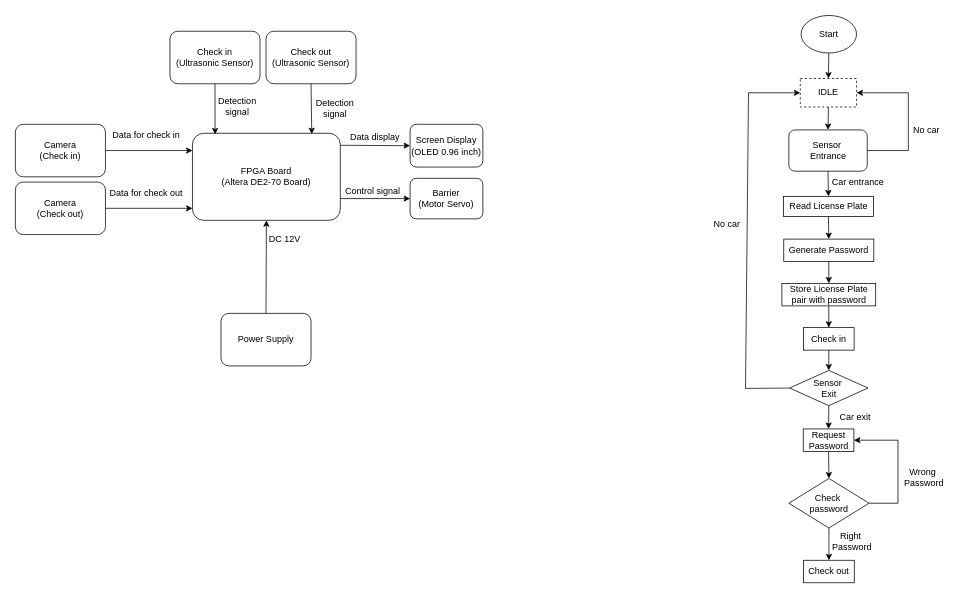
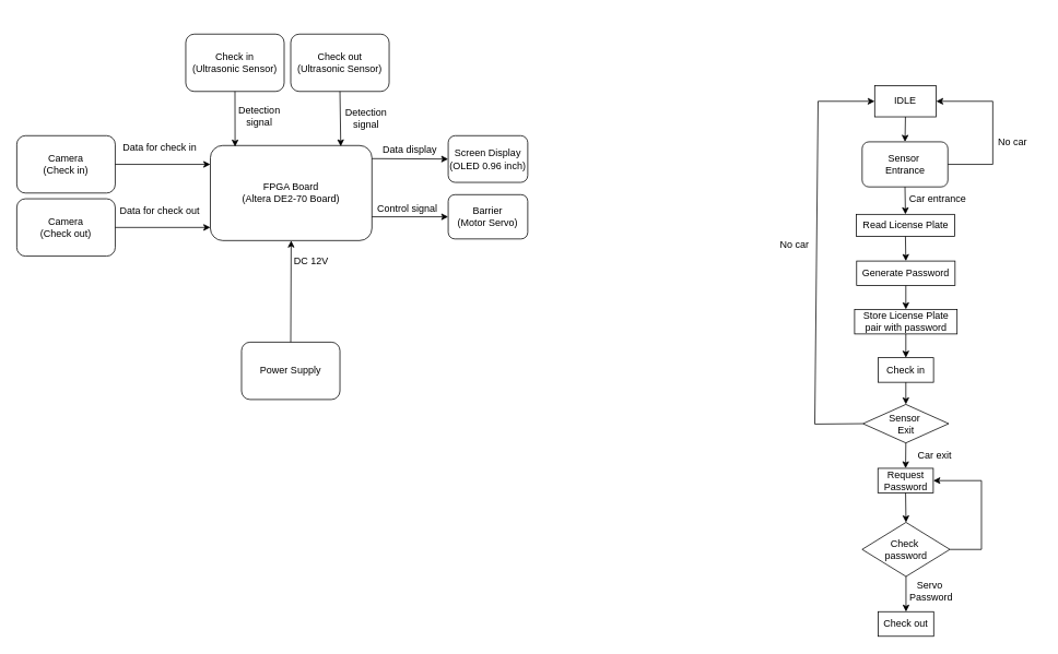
  <mxCell id="0" />
  <mxCell id="1" parent="0" />
  <mxCell id="2" value="FPGA Board&lt;div&gt;(Altera DE2-70 Board)&lt;/div&gt;" style="rounded=1;whiteSpace=wrap;html=1;arcSize=13;" vertex="1" parent="1"><mxGeometry x="256" y="177" width="197" height="116" as="geometry" /></mxCell>
  <mxCell id="3" value="Screen Display&lt;div&gt;(OLED 0.96 inch)&lt;/div&gt;" style="rounded=1;whiteSpace=wrap;html=1;" vertex="1" parent="1"><mxGeometry x="546" y="165" width="97" height="57" as="geometry" /></mxCell>
  <mxCell id="4" value="Power Supply" style="rounded=1;whiteSpace=wrap;html=1;" vertex="1" parent="1"><mxGeometry x="294" y="417" width="120" height="70" as="geometry" /></mxCell>
  <mxCell id="5" value="Barrier&lt;div&gt;(Motor Servo)&lt;/div&gt;" style="rounded=1;whiteSpace=wrap;html=1;" vertex="1" parent="1"><mxGeometry x="546" y="237" width="97" height="54" as="geometry" /></mxCell>
  <mxCell id="6" value="Check in&lt;br&gt;&lt;div&gt;(Ultrasonic Sensor)&lt;/div&gt;" style="rounded=1;whiteSpace=wrap;html=1;" vertex="1" parent="1"><mxGeometry x="226" y="41" width="120" height="70" as="geometry" /></mxCell>
  <mxCell id="7" value="" style="endArrow=classic;html=1;rounded=0;entryX=0.5;entryY=1;entryDx=0;entryDy=0;exitX=0.5;exitY=0;exitDx=0;exitDy=0;" edge="1" parent="1" source="4" target="2"><mxGeometry width="50" height="50" relative="1" as="geometry"><mxPoint x="299" y="317" as="sourcePoint" /><mxPoint x="349" y="267" as="targetPoint" /></mxGeometry></mxCell>
  <mxCell id="8" value="" style="endArrow=classic;html=1;rounded=0;entryX=0;entryY=0.5;entryDx=0;entryDy=0;" edge="1" parent="1" target="3"><mxGeometry width="50" height="50" relative="1" as="geometry"><mxPoint x="453" y="193" as="sourcePoint" /><mxPoint x="525" y="190" as="targetPoint" /></mxGeometry></mxCell>
  <mxCell id="9" value="DC 12V" style="text;html=1;align=center;verticalAlign=middle;whiteSpace=wrap;rounded=0;" vertex="1" parent="1"><mxGeometry x="349" y="303" width="60" height="30" as="geometry" /></mxCell>
  <mxCell id="10" value="Detection signal" style="text;html=1;align=center;verticalAlign=middle;whiteSpace=wrap;rounded=0;" vertex="1" parent="1"><mxGeometry x="286" y="126" width="60" height="30" as="geometry" /></mxCell>
  <mxCell id="11" value="Control signal" style="text;html=1;align=center;verticalAlign=middle;whiteSpace=wrap;rounded=0;" vertex="1" parent="1"><mxGeometry x="450" y="239" width="93" height="30" as="geometry" /></mxCell>
  <mxCell id="12" value="Data display" style="text;html=1;align=center;verticalAlign=middle;whiteSpace=wrap;rounded=0;" vertex="1" parent="1"><mxGeometry x="459" y="167" width="81" height="30" as="geometry" /></mxCell>
  <mxCell id="13" value="Check out&lt;br&gt;&lt;div&gt;(Ultrasonic Sensor)&lt;/div&gt;" style="rounded=1;whiteSpace=wrap;html=1;" vertex="1" parent="1"><mxGeometry x="354" y="41" width="120" height="70" as="geometry" /></mxCell>
  <mxCell id="14" value="" style="endArrow=classic;html=1;rounded=0;exitX=1;exitY=0.75;exitDx=0;exitDy=0;entryX=0;entryY=0.5;entryDx=0;entryDy=0;" edge="1" parent="1" source="2" target="5"><mxGeometry width="50" height="50" relative="1" as="geometry"><mxPoint x="441" y="251" as="sourcePoint" /><mxPoint x="491" y="201" as="targetPoint" /><Array as="points" /></mxGeometry></mxCell>
  <mxCell id="15" value="" style="endArrow=classic;html=1;rounded=0;exitX=0.5;exitY=1;exitDx=0;exitDy=0;entryX=0.153;entryY=0.012;entryDx=0;entryDy=0;entryPerimeter=0;" edge="1" parent="1" source="6" target="2"><mxGeometry width="50" height="50" relative="1" as="geometry"><mxPoint x="254" y="179" as="sourcePoint" /><mxPoint x="284" y="174" as="targetPoint" /></mxGeometry></mxCell>
  <mxCell id="16" value="" style="endArrow=classic;html=1;rounded=0;exitX=0.5;exitY=1;exitDx=0;exitDy=0;entryX=0.807;entryY=0.009;entryDx=0;entryDy=0;entryPerimeter=0;" edge="1" parent="1" source="13" target="2"><mxGeometry width="50" height="50" relative="1" as="geometry"><mxPoint x="432.5" y="111" as="sourcePoint" /><mxPoint x="433.5" y="181" as="targetPoint" /></mxGeometry></mxCell>
  <mxCell id="17" value="Detection signal" style="text;html=1;align=center;verticalAlign=middle;whiteSpace=wrap;rounded=0;" vertex="1" parent="1"><mxGeometry x="416" y="129" width="60" height="30" as="geometry" /></mxCell>
  <mxCell id="18" value="Camera&lt;div&gt;(Check in)&lt;/div&gt;" style="rounded=1;whiteSpace=wrap;html=1;" vertex="1" parent="1"><mxGeometry x="20" y="165" width="120" height="70" as="geometry" /></mxCell>
  <mxCell id="19" value="" style="endArrow=classic;html=1;rounded=0;exitX=1;exitY=0.5;exitDx=0;exitDy=0;entryX=0;entryY=0.5;entryDx=0;entryDy=0;" edge="1" parent="1" source="18"><mxGeometry width="50" height="50" relative="1" as="geometry"><mxPoint x="169" y="205.5" as="sourcePoint" /><mxPoint x="256" y="200" as="targetPoint" /><Array as="points" /></mxGeometry></mxCell>
  <mxCell id="20" value="Data for check in" style="text;html=1;align=center;verticalAlign=middle;whiteSpace=wrap;rounded=0;" vertex="1" parent="1"><mxGeometry x="140" y="165" width="109" height="30" as="geometry" /></mxCell>
  <mxCell id="21" value="Camera&lt;div&gt;(Check out)&lt;/div&gt;" style="rounded=1;whiteSpace=wrap;html=1;" vertex="1" parent="1"><mxGeometry x="20" y="242" width="120" height="70" as="geometry" /></mxCell>
  <mxCell id="22" value="" style="endArrow=classic;html=1;rounded=0;exitX=1;exitY=0.5;exitDx=0;exitDy=0;entryX=0;entryY=0.5;entryDx=0;entryDy=0;" edge="1" parent="1" source="21"><mxGeometry width="50" height="50" relative="1" as="geometry"><mxPoint x="169" y="282.5" as="sourcePoint" /><mxPoint x="256" y="277" as="targetPoint" /><Array as="points" /></mxGeometry></mxCell>
  <mxCell id="23" value="Data for check out" style="text;html=1;align=center;verticalAlign=middle;whiteSpace=wrap;rounded=0;" vertex="1" parent="1"><mxGeometry x="140" y="242" width="109" height="30" as="geometry" /></mxCell>
- <mxCell id="24" value="Start" style="ellipse;whiteSpace=wrap;html=1;" vertex="1" parent="1"><mxGeometry x="1067" y="20" width="74" height="50" as="geometry" /></mxCell>
- <mxCell id="25" value="IDLE" style="rounded=0;whiteSpace=wrap;html=1;dashed=1;" vertex="1" parent="1"><mxGeometry x="1066" y="104" width="75" height="38" as="geometry" /></mxCell>
- <mxCell id="26" value="" style="endArrow=classic;html=1;rounded=0;exitX=0.5;exitY=1;exitDx=0;exitDy=0;entryX=0.5;entryY=0;entryDx=0;entryDy=0;" edge="1" parent="1" source="24" target="25"><mxGeometry width="50" height="50" relative="1" as="geometry"><mxPoint x="1157" y="105" as="sourcePoint" /><mxPoint x="1207" y="55" as="targetPoint" /></mxGeometry></mxCell>
+ <mxCell id="25" value="IDLE" style="rounded=0;whiteSpace=wrap;html=1;" vertex="1" parent="1"><mxGeometry x="1066" y="104" width="75" height="38" as="geometry" /></mxCell>
  <mxCell id="27" value="Sensor&amp;nbsp;&lt;div&gt;Entrance&lt;/div&gt;" style="whiteSpace=wrap;html=1;rounded=1;" vertex="1" parent="1"><mxGeometry x="1050.72" y="172.5" width="104.5" height="55" as="geometry" /></mxCell>
  <mxCell id="28" value="" style="endArrow=classic;html=1;rounded=0;exitX=0.5;exitY=1;exitDx=0;exitDy=0;entryX=0.5;entryY=0;entryDx=0;entryDy=0;" edge="1" parent="1" source="25" target="27"><mxGeometry width="50" height="50" relative="1" as="geometry"><mxPoint x="1103" y="147" as="sourcePoint" /><mxPoint x="1104" y="182" as="targetPoint" /></mxGeometry></mxCell>
  <mxCell id="29" value="" style="endArrow=classic;html=1;rounded=0;exitX=0.5;exitY=1;exitDx=0;exitDy=0;entryX=0.5;entryY=0;entryDx=0;entryDy=0;" edge="1" parent="1" source="27" target="33"><mxGeometry width="50" height="50" relative="1" as="geometry"><mxPoint x="1103.26" y="274" as="sourcePoint" /><mxPoint x="1103" y="306" as="targetPoint" /></mxGeometry></mxCell>
  <mxCell id="30" value="Car entrance" style="text;html=1;align=center;verticalAlign=middle;whiteSpace=wrap;rounded=0;" vertex="1" parent="1"><mxGeometry x="1104.47" y="227.5" width="78" height="30" as="geometry" /></mxCell>
  <mxCell id="31" value="" style="endArrow=classic;html=1;rounded=0;exitX=1;exitY=0.5;exitDx=0;exitDy=0;entryX=1;entryY=0.5;entryDx=0;entryDy=0;" edge="1" parent="1" source="27" target="25"><mxGeometry width="50" height="50" relative="1" as="geometry"><mxPoint x="1205" y="209" as="sourcePoint" /><mxPoint x="1205" y="252" as="targetPoint" /><Array as="points"><mxPoint x="1210" y="200" /><mxPoint x="1210" y="123" /></Array></mxGeometry></mxCell>
  <mxCell id="32" value="No car" style="text;html=1;align=center;verticalAlign=middle;whiteSpace=wrap;rounded=0;" vertex="1" parent="1"><mxGeometry x="1211" y="158" width="47" height="30" as="geometry" /></mxCell>
  <mxCell id="33" value="Read License Plate" style="rounded=0;whiteSpace=wrap;html=1;" vertex="1" parent="1"><mxGeometry x="1043.5" y="261" width="120" height="27" as="geometry" /></mxCell>
  <mxCell id="34" value="" style="endArrow=classic;html=1;rounded=0;exitX=0.5;exitY=1;exitDx=0;exitDy=0;entryX=0.5;entryY=0;entryDx=0;entryDy=0;" edge="1" parent="1" source="33" target="35"><mxGeometry width="50" height="50" relative="1" as="geometry"><mxPoint x="1103.58" y="383" as="sourcePoint" /><mxPoint x="1103.58" y="431" as="targetPoint" /></mxGeometry></mxCell>
  <mxCell id="35" value="Generate Password" style="rounded=0;whiteSpace=wrap;html=1;" vertex="1" parent="1"><mxGeometry x="1044" y="318" width="120" height="30" as="geometry" /></mxCell>
  <mxCell id="36" value="" style="endArrow=classic;html=1;rounded=0;exitX=0.5;exitY=1;exitDx=0;exitDy=0;entryX=0.5;entryY=0;entryDx=0;entryDy=0;" edge="1" parent="1" target="52" source="35"><mxGeometry width="50" height="50" relative="1" as="geometry"><mxPoint x="1104.5" y="425" as="sourcePoint" /><mxPoint x="1104.08" y="516" as="targetPoint" /></mxGeometry></mxCell>
  <mxCell id="37" value="Check in" style="rounded=0;whiteSpace=wrap;html=1;" vertex="1" parent="1"><mxGeometry x="1070.25" y="436" width="67.5" height="30" as="geometry" /></mxCell>
  <mxCell id="38" value="Sensor&amp;nbsp;&lt;div&gt;Exit&lt;/div&gt;" style="rhombus;whiteSpace=wrap;html=1;" vertex="1" parent="1"><mxGeometry x="1051.75" y="493" width="104.5" height="47" as="geometry" /></mxCell>
  <mxCell id="39" value="" style="endArrow=classic;html=1;rounded=0;exitX=0.5;exitY=1;exitDx=0;exitDy=0;entryX=0.5;entryY=0;entryDx=0;entryDy=0;" edge="1" parent="1" target="38" source="37"><mxGeometry width="50" height="50" relative="1" as="geometry"><mxPoint x="1103.47" y="531" as="sourcePoint" /><mxPoint x="1103.47" y="571" as="targetPoint" /></mxGeometry></mxCell>
  <mxCell id="40" value="" style="endArrow=classic;html=1;rounded=0;exitX=0;exitY=0.5;exitDx=0;exitDy=0;entryX=0;entryY=0.5;entryDx=0;entryDy=0;" edge="1" parent="1" source="38" target="25"><mxGeometry width="50" height="50" relative="1" as="geometry"><mxPoint x="966" y="494" as="sourcePoint" /><mxPoint x="1016" y="444" as="targetPoint" /><Array as="points"><mxPoint x="993" y="517" /><mxPoint x="997" y="123" /></Array></mxGeometry></mxCell>
  <mxCell id="41" value="No car" style="text;html=1;align=center;verticalAlign=middle;whiteSpace=wrap;rounded=0;" vertex="1" parent="1"><mxGeometry x="945" y="283" width="47" height="30" as="geometry" /></mxCell>
  <mxCell id="42" value="" style="endArrow=classic;html=1;rounded=0;exitX=0.5;exitY=1;exitDx=0;exitDy=0;entryX=0.5;entryY=0;entryDx=0;entryDy=0;" edge="1" parent="1" source="38" target="43"><mxGeometry width="50" height="50" relative="1" as="geometry"><mxPoint x="1102.68" y="581" as="sourcePoint" /><mxPoint x="1102.68" y="613" as="targetPoint" /></mxGeometry></mxCell>
  <mxCell id="43" value="Request Password" style="rounded=0;whiteSpace=wrap;html=1;" vertex="1" parent="1"><mxGeometry x="1069.94" y="571" width="67.5" height="30" as="geometry" /></mxCell>
  <mxCell id="44" value="Car exit" style="text;html=1;align=center;verticalAlign=middle;whiteSpace=wrap;rounded=0;" vertex="1" parent="1"><mxGeometry x="1111.5" y="544" width="55" height="23" as="geometry" /></mxCell>
  <mxCell id="45" value="Check&amp;nbsp;&lt;div&gt;password&lt;/div&gt;" style="rhombus;whiteSpace=wrap;html=1;" vertex="1" parent="1"><mxGeometry x="1050.72" y="637" width="106.94" height="66" as="geometry" /></mxCell>
  <mxCell id="46" value="" style="endArrow=classic;html=1;rounded=0;exitX=0.5;exitY=1;exitDx=0;exitDy=0;entryX=0.5;entryY=0;entryDx=0;entryDy=0;" edge="1" parent="1" source="43" target="45"><mxGeometry width="50" height="50" relative="1" as="geometry"><mxPoint x="1084.19" y="611" as="sourcePoint" /><mxPoint x="1084.19" y="641" as="targetPoint" /></mxGeometry></mxCell>
  <mxCell id="47" value="" style="endArrow=classic;html=1;rounded=0;exitX=0.5;exitY=1;exitDx=0;exitDy=0;entryX=0.5;entryY=0;entryDx=0;entryDy=0;" edge="1" parent="1" source="45" target="51"><mxGeometry width="50" height="50" relative="1" as="geometry"><mxPoint x="1103.35" y="714" as="sourcePoint" /><mxPoint x="1103.35" y="750" as="targetPoint" /></mxGeometry></mxCell>
  <mxCell id="48" value="" style="endArrow=classic;html=1;rounded=0;exitX=1;exitY=0.5;exitDx=0;exitDy=0;entryX=1;entryY=0.5;entryDx=0;entryDy=0;" edge="1" parent="1" source="45" target="43"><mxGeometry width="50" height="50" relative="1" as="geometry"><mxPoint x="1211.19" y="642" as="sourcePoint" /><mxPoint x="1211.19" y="678" as="targetPoint" /><Array as="points"><mxPoint x="1196.19" y="670" /><mxPoint x="1196.19" y="586" /></Array></mxGeometry></mxCell>
- <mxCell id="49" value="Wrong&amp;nbsp;&lt;div&gt;Password&lt;/div&gt;" style="text;html=1;align=center;verticalAlign=middle;whiteSpace=wrap;rounded=0;" vertex="1" parent="1"><mxGeometry x="1195.19" y="621" width="72" height="30" as="geometry" /></mxCell>
- <mxCell id="50" value="Right&amp;nbsp;&lt;div&gt;Password&lt;/div&gt;" style="text;html=1;align=center;verticalAlign=middle;whiteSpace=wrap;rounded=0;" vertex="1" parent="1"><mxGeometry x="1102.19" y="706" width="66" height="30" as="geometry" /></mxCell>
+ <mxCell id="50" value="Servo&amp;nbsp;&lt;div&gt;Password&lt;/div&gt;" style="text;html=1;align=center;verticalAlign=middle;whiteSpace=wrap;rounded=0;" vertex="1" parent="1"><mxGeometry x="1102.19" y="706" width="66" height="30" as="geometry" /></mxCell>
  <mxCell id="51" value="Check out" style="rounded=0;whiteSpace=wrap;html=1;" vertex="1" parent="1"><mxGeometry x="1070.44" y="746" width="67.5" height="30" as="geometry" /></mxCell>
  <mxCell id="52" value="Store License Plate&lt;div&gt;pair with password&lt;/div&gt;" style="rounded=0;whiteSpace=wrap;html=1;" vertex="1" parent="1"><mxGeometry x="1041.5" y="377" width="125" height="30" as="geometry" /></mxCell>
  <mxCell id="53" value="" style="endArrow=classic;html=1;rounded=0;exitX=0.5;exitY=1;exitDx=0;exitDy=0;entryX=0.5;entryY=0;entryDx=0;entryDy=0;" edge="1" parent="1" source="52" target="37"><mxGeometry width="50" height="50" relative="1" as="geometry"><mxPoint x="1104.38" y="442" as="sourcePoint" /><mxPoint x="1104.38" y="471" as="targetPoint" /></mxGeometry></mxCell>
